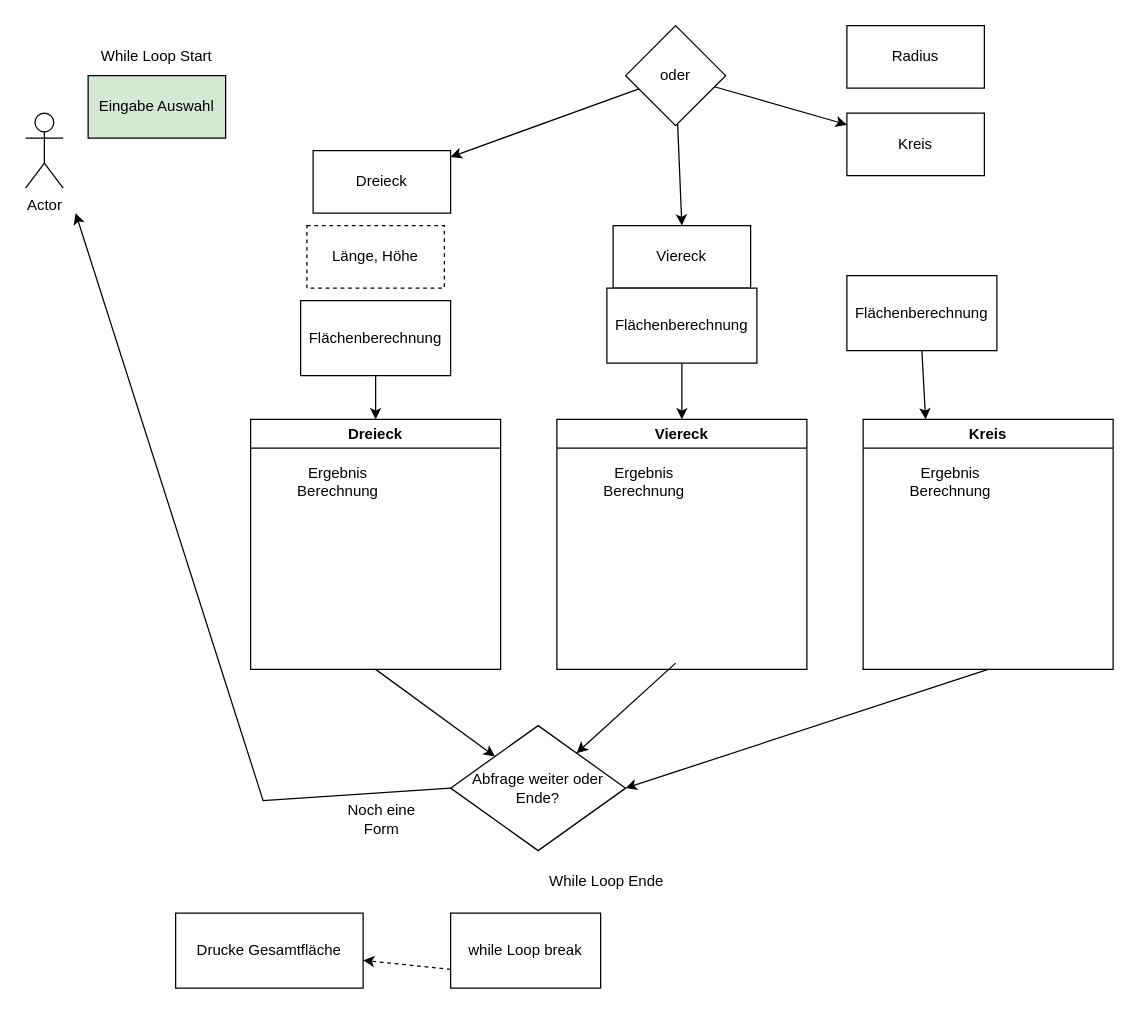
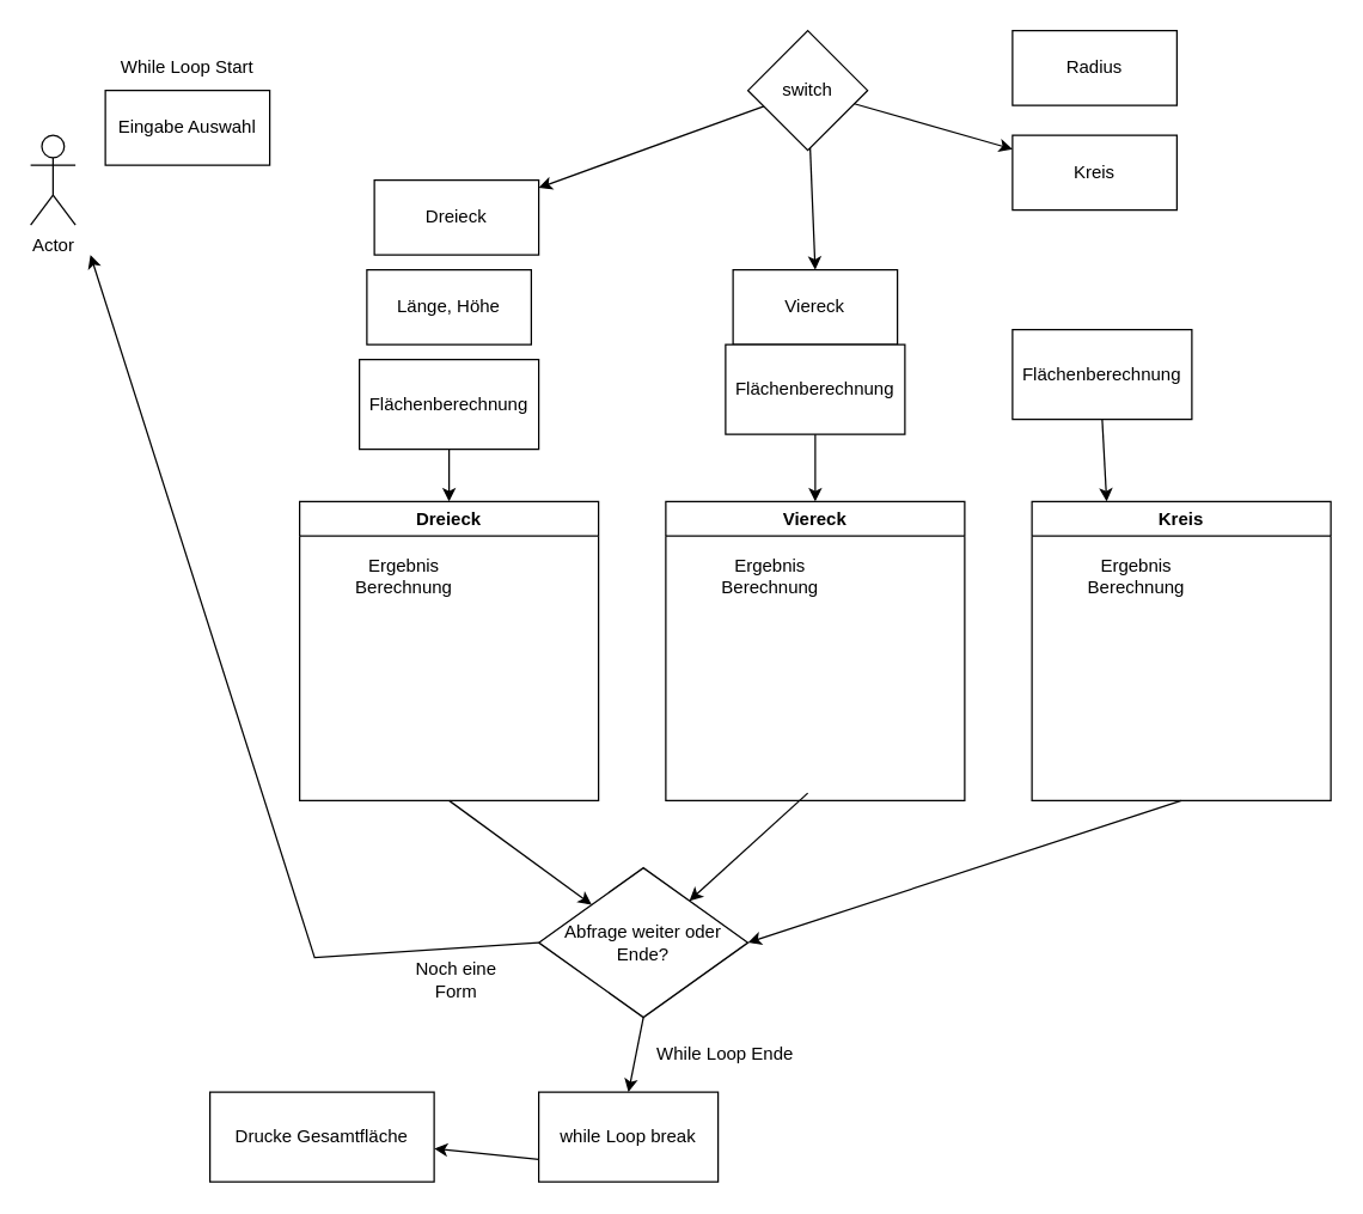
  <mxCell id="0" />
  <mxCell id="1" parent="0" />
  <mxCell id="2" value="Dreieck" style="html=1;whiteSpace=wrap;" vertex="1" parent="1"><mxGeometry x="250" y="120" width="110" height="50" as="geometry" /></mxCell>
  <mxCell id="3" value="Viereck" style="html=1;whiteSpace=wrap;" vertex="1" parent="1"><mxGeometry x="490" y="180" width="110" height="50" as="geometry" /></mxCell>
  <mxCell id="4" value="Kreis" style="html=1;whiteSpace=wrap;" vertex="1" parent="1"><mxGeometry x="677" y="90" width="110" height="50" as="geometry" /></mxCell>
  <mxCell id="5" value="Actor" style="shape=umlActor;verticalLabelPosition=bottom;verticalAlign=top;html=1;" vertex="1" parent="1"><mxGeometry x="20" y="90" width="30" height="60" as="geometry" /></mxCell>
- <mxCell id="6" value="Eingabe Auswahl" style="html=1;whiteSpace=wrap;fillColor=#d5e8d4;" vertex="1" parent="1"><mxGeometry x="70" y="60" width="110" height="50" as="geometry" /></mxCell>
- <mxCell id="7" value="oder" style="rhombus;whiteSpace=wrap;html=1;" vertex="1" parent="1"><mxGeometry x="500" y="20" width="80" height="80" as="geometry" /></mxCell>
+ <mxCell id="6" value="Eingabe Auswahl" style="html=1;whiteSpace=wrap;" vertex="1" parent="1"><mxGeometry x="70" y="60" width="110" height="50" as="geometry" /></mxCell>
+ <mxCell id="7" value="switch" style="rhombus;whiteSpace=wrap;html=1;" vertex="1" parent="1"><mxGeometry x="500" y="20" width="80" height="80" as="geometry" /></mxCell>
  <mxCell id="8" value="" style="endArrow=classic;html=1;rounded=0;" edge="1" parent="1" source="7" target="2"><mxGeometry width="50" height="50" relative="1" as="geometry"><mxPoint x="360" y="280" as="sourcePoint" /><mxPoint x="410" y="230" as="targetPoint" /></mxGeometry></mxCell>
  <mxCell id="9" value="" style="endArrow=classic;html=1;rounded=0;" edge="1" parent="1" source="7"><mxGeometry width="50" height="50" relative="1" as="geometry"><mxPoint x="360" y="280" as="sourcePoint" /><mxPoint x="545" y="180" as="targetPoint" /></mxGeometry></mxCell>
  <mxCell id="10" value="" style="endArrow=classic;html=1;rounded=0;" edge="1" parent="1" source="7" target="4"><mxGeometry width="50" height="50" relative="1" as="geometry"><mxPoint x="490" y="280" as="sourcePoint" /><mxPoint x="540" y="230" as="targetPoint" /></mxGeometry></mxCell>
  <mxCell id="11" value="Flächenberechnung" style="rounded=0;whiteSpace=wrap;html=1;" vertex="1" parent="1"><mxGeometry x="485" y="230" width="120" height="60" as="geometry" /></mxCell>
  <mxCell id="12" value="Viereck" style="swimlane;whiteSpace=wrap;html=1;startSize=23;" vertex="1" parent="1"><mxGeometry x="445" y="335" width="200" height="200" as="geometry" /></mxCell>
  <mxCell id="13" value="Ergebnis Berechnung" style="text;html=1;align=center;verticalAlign=middle;whiteSpace=wrap;rounded=0;" vertex="1" parent="12"><mxGeometry x="40" y="35" width="60" height="30" as="geometry" /></mxCell>
  <mxCell id="14" value="" style="endArrow=classic;html=1;rounded=0;entryX=0.5;entryY=0;entryDx=0;entryDy=0;exitX=0.5;exitY=1;exitDx=0;exitDy=0;" edge="1" parent="1" source="11" target="12"><mxGeometry width="50" height="50" relative="1" as="geometry"><mxPoint x="360" y="280" as="sourcePoint" /><mxPoint x="410" y="230" as="targetPoint" /></mxGeometry></mxCell>
  <mxCell id="15" value="" style="endArrow=classic;html=1;rounded=0;entryX=0.5;entryY=0;entryDx=0;entryDy=0;exitX=0.5;exitY=1;exitDx=0;exitDy=0;" edge="1" parent="1" source="16" target="19"><mxGeometry width="50" height="50" relative="1" as="geometry"><mxPoint x="420" y="290" as="sourcePoint" /><mxPoint x="410" y="230" as="targetPoint" /></mxGeometry></mxCell>
  <mxCell id="16" value="Flächenberechnung" style="rounded=0;whiteSpace=wrap;html=1;" vertex="1" parent="1"><mxGeometry x="240" y="240" width="120" height="60" as="geometry" /></mxCell>
  <mxCell id="17" value="Flächenberechnung" style="rounded=0;whiteSpace=wrap;html=1;" vertex="1" parent="1"><mxGeometry x="677" y="220" width="120" height="60" as="geometry" /></mxCell>
  <mxCell id="18" value="" style="endArrow=classic;html=1;rounded=0;exitX=0.5;exitY=1;exitDx=0;exitDy=0;entryX=0.25;entryY=0;entryDx=0;entryDy=0;" edge="1" parent="1" source="17" target="21"><mxGeometry width="50" height="50" relative="1" as="geometry"><mxPoint x="360" y="280" as="sourcePoint" /><mxPoint x="690" y="330" as="targetPoint" /></mxGeometry></mxCell>
  <mxCell id="19" value="Dreieck" style="swimlane;whiteSpace=wrap;html=1;" vertex="1" parent="1"><mxGeometry x="200" y="335" width="200" height="200" as="geometry" /></mxCell>
  <mxCell id="20" value="Ergebnis Berechnung" style="text;html=1;align=center;verticalAlign=middle;whiteSpace=wrap;rounded=0;" vertex="1" parent="19"><mxGeometry x="40" y="35" width="60" height="30" as="geometry" /></mxCell>
  <mxCell id="21" value="Kreis" style="swimlane;whiteSpace=wrap;html=1;" vertex="1" parent="1"><mxGeometry x="690" y="335" width="200" height="200" as="geometry" /></mxCell>
  <mxCell id="22" value="Ergebnis Berechnung" style="text;html=1;align=center;verticalAlign=middle;whiteSpace=wrap;rounded=0;" vertex="1" parent="21"><mxGeometry x="40" y="35" width="60" height="30" as="geometry" /></mxCell>
- <mxCell id="23" value="Länge, Höhe" style="html=1;whiteSpace=wrap;dashed=1;" vertex="1" parent="1"><mxGeometry x="245" y="180" width="110" height="50" as="geometry" /></mxCell>
+ <mxCell id="23" value="Länge, Höhe" style="html=1;whiteSpace=wrap;" vertex="1" parent="1"><mxGeometry x="245" y="180" width="110" height="50" as="geometry" /></mxCell>
  <mxCell id="24" value="Radius" style="html=1;whiteSpace=wrap;" vertex="1" parent="1"><mxGeometry x="677" y="20" width="110" height="50" as="geometry" /></mxCell>
  <mxCell id="25" value="Drucke Gesamtfläche" style="rounded=0;whiteSpace=wrap;html=1;" vertex="1" parent="1"><mxGeometry x="140" y="730" width="150" height="60" as="geometry" /></mxCell>
  <mxCell id="26" value="" style="endArrow=classic;html=1;rounded=0;exitX=0.5;exitY=1;exitDx=0;exitDy=0;" edge="1" parent="1" source="19" target="29"><mxGeometry width="50" height="50" relative="1" as="geometry"><mxPoint x="310" y="540" as="sourcePoint" /><mxPoint x="370" y="590" as="targetPoint" /></mxGeometry></mxCell>
  <mxCell id="27" value="" style="endArrow=classic;html=1;rounded=0;entryX=1;entryY=0.5;entryDx=0;entryDy=0;exitX=0.5;exitY=1;exitDx=0;exitDy=0;" edge="1" parent="1" source="21" target="29"><mxGeometry width="50" height="50" relative="1" as="geometry"><mxPoint x="800" y="530" as="sourcePoint" /><mxPoint x="620" y="600" as="targetPoint" /></mxGeometry></mxCell>
  <mxCell id="28" value="" style="endArrow=classic;html=1;rounded=0;" edge="1" parent="1" target="29"><mxGeometry width="50" height="50" relative="1" as="geometry"><mxPoint x="540" y="530" as="sourcePoint" /><mxPoint x="390" y="610" as="targetPoint" /></mxGeometry></mxCell>
  <mxCell id="29" value="Abfrage weiter oder Ende?" style="rhombus;whiteSpace=wrap;html=1;" vertex="1" parent="1"><mxGeometry x="360" y="580" width="140" height="100" as="geometry" /></mxCell>
  <mxCell id="30" value="" style="endArrow=classic;html=1;rounded=0;exitX=0;exitY=0.5;exitDx=0;exitDy=0;" edge="1" parent="1" source="29"><mxGeometry width="50" height="50" relative="1" as="geometry"><mxPoint x="250" y="650" as="sourcePoint" /><mxPoint x="60" y="170" as="targetPoint" /><Array as="points"><mxPoint x="210" y="640" /></Array></mxGeometry></mxCell>
+ <mxCell id="31" value="" style="endArrow=classic;html=1;rounded=0;exitX=0.5;exitY=1;exitDx=0;exitDy=0;entryX=0.5;entryY=0;entryDx=0;entryDy=0;" edge="1" parent="1" source="29" target="34"><mxGeometry width="50" height="50" relative="1" as="geometry"><mxPoint x="370" y="530" as="sourcePoint" /><mxPoint x="450" y="730" as="targetPoint" /></mxGeometry></mxCell>
  <mxCell id="32" value="While Loop Ende" style="text;html=1;align=center;verticalAlign=middle;whiteSpace=wrap;rounded=0;" vertex="1" parent="1"><mxGeometry x="410" y="690" width="150" height="30" as="geometry" /></mxCell>
  <mxCell id="33" value="Noch eine Form" style="text;html=1;align=center;verticalAlign=middle;whiteSpace=wrap;rounded=0;" vertex="1" parent="1"><mxGeometry x="275" y="640" width="60" height="30" as="geometry" /></mxCell>
  <mxCell id="34" value="while Loop break" style="rounded=0;whiteSpace=wrap;html=1;" vertex="1" parent="1"><mxGeometry x="360" y="730" width="120" height="60" as="geometry" /></mxCell>
- <mxCell id="35" value="" style="endArrow=classic;html=1;rounded=0;exitX=0;exitY=0.75;exitDx=0;exitDy=0;dashed=1;" edge="1" parent="1" source="34" target="25"><mxGeometry width="50" height="50" relative="1" as="geometry"><mxPoint x="370" y="530" as="sourcePoint" /><mxPoint x="420" y="480" as="targetPoint" /></mxGeometry></mxCell>
+ <mxCell id="35" value="" style="endArrow=classic;html=1;rounded=0;exitX=0;exitY=0.75;exitDx=0;exitDy=0;" edge="1" parent="1" source="34" target="25"><mxGeometry width="50" height="50" relative="1" as="geometry"><mxPoint x="370" y="530" as="sourcePoint" /><mxPoint x="420" y="480" as="targetPoint" /></mxGeometry></mxCell>
  <mxCell id="36" value="While Loop Start" style="text;html=1;align=center;verticalAlign=middle;whiteSpace=wrap;rounded=0;" vertex="1" parent="1"><mxGeometry x="60" y="30" width="130" height="30" as="geometry" /></mxCell>
